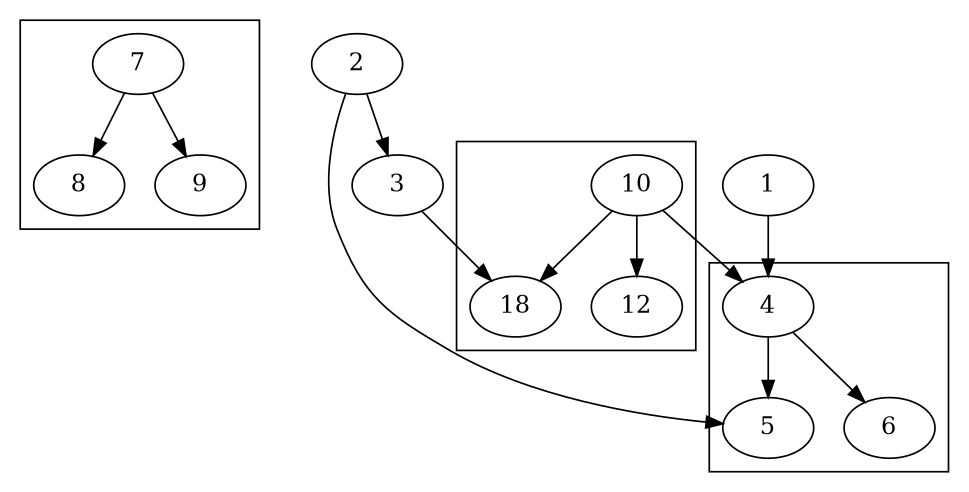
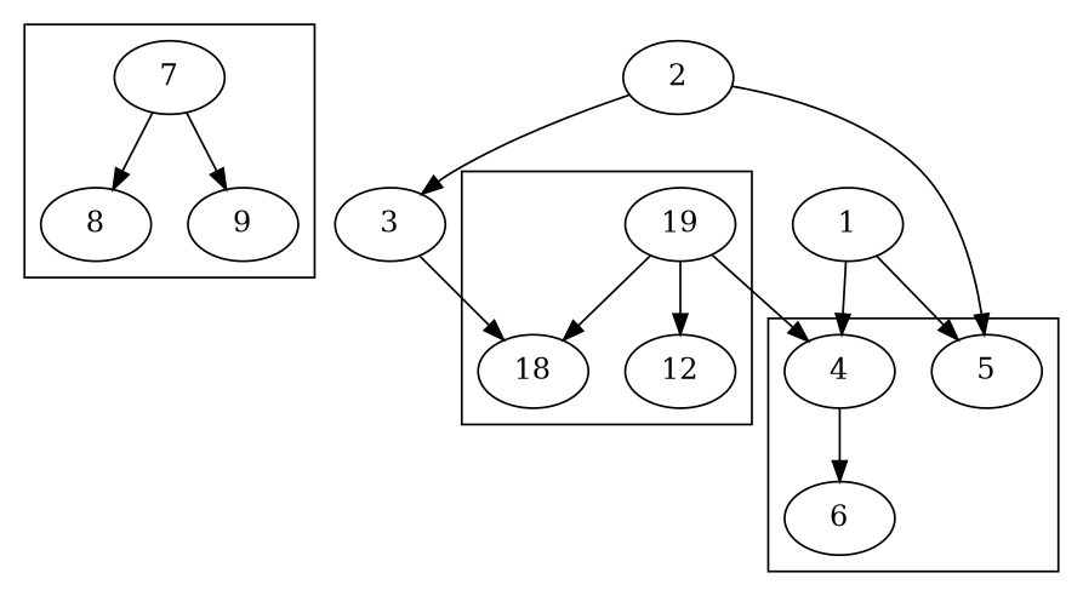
  digraph {
    7
    8
    9
    4
    5
    6
-   10
+   10 [label=19]
    n8 [label=18]
    12
    1
    2
    3
    subgraph cluster_1 {
      7
      8
      9
    }
    subgraph cluster_2 {
      4
      5
      6
    }
    subgraph cluster_3 {
      10
      n8
      12
    }
    7 -> 8
    7 -> 9
-   4 -> 5
+   1 -> 5
    4 -> 6
    10 -> 4
    10 -> n8
    10 -> 12
    1 -> 4
    2 -> 5
    2 -> 3
    3 -> n8
  }
